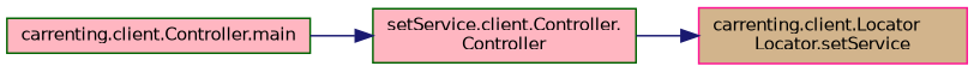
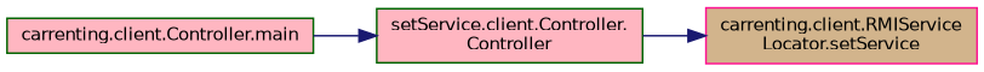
  digraph {
    rankdir=RL
    node [color=darkgreen fillcolor=lightpink fontname=Helvetica fontsize=10 shape=record style=filled]
    edge [color=midnightblue dir=back fontname=Helvetica fontsize=10 labelfontname=Helvetica labelfontsize=10 style=solid]
-   n1 [color=deeppink fillcolor=tan fontcolor=black height=0.2 label="carrenting.client.Locator\lLocator.setService" width=0.4]
+   n1 [color=deeppink fillcolor=tan fontcolor=black height=0.2 label="carrenting.client.RMIService\lLocator.setService" width=0.4]
    n2 [height=0.2 label="setService.client.Controller.\lController" width=0.4]
    n3 [height=0.2 label="carrenting.client.Controller.main" width=0.4]
    n1 -> n2
    n2 -> n3
  }
